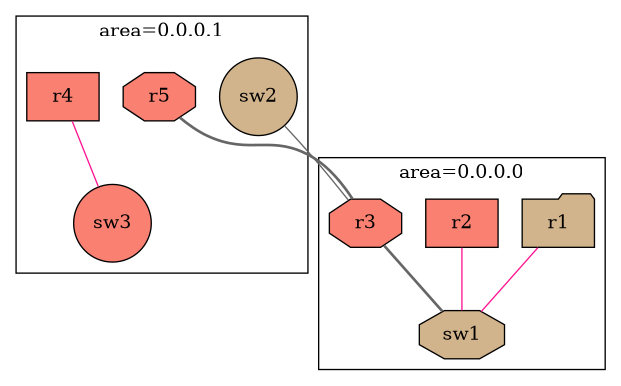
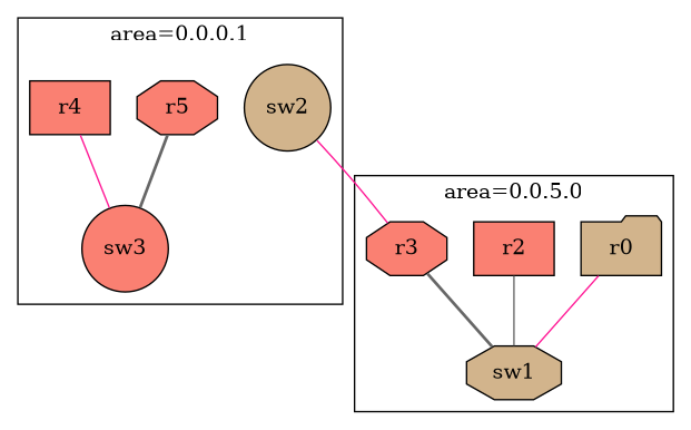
  digraph {
    node [fillcolor=salmon shape=octagon style=filled]
    edge [color=deeppink dir=none style=solid]
    r4 [shape=box]
    r5
    sw2 [fillcolor=tan shape=circle]
    sw3 [shape=circle]
-   r1 [fillcolor=tan shape=folder]
+   r1 [fillcolor=tan shape=folder label=r0]
    r2 [shape=box]
    r3
    sw1 [fillcolor=tan]
    subgraph cluster_1 {
      label="area=0.0.0.1"
      r4
      r5
      sw2
      sw3
    }
    subgraph cluster_2 {
-     label="area=0.0.0.0"
+     label="area=0.0.5.0"
      r1
      r2
      r3
      sw1
    }
    r4 -> sw3
-   r5 -> r3 [color=gray40 style=bold]
+   r5 -> sw3 [color=gray40 style=bold]
    r1 -> sw1
-   r2 -> sw1
-   r3 -> sw2 [color=gray40]
+   r2 -> sw1 [color=gray40]
+   r3 -> sw2
    r3 -> sw1 [color=gray40 style=bold]
  }
